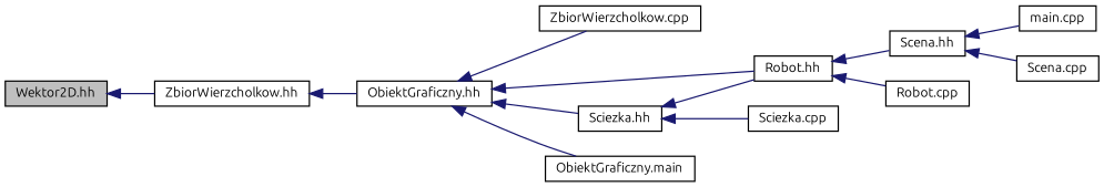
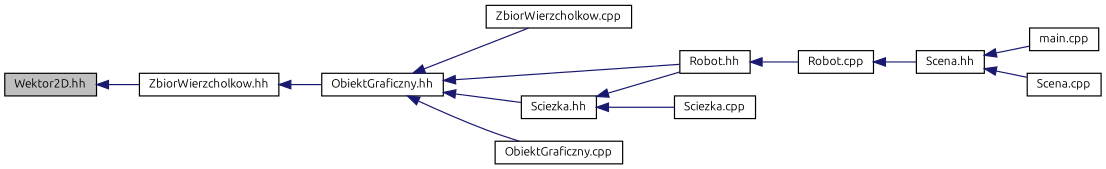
  digraph {
    fontname=Ubuntu
    rankdir=LR
    node [color=black fillcolor=white fontname=Ubuntu fontsize=10 shape=record style=filled]
    edge [color=midnightblue dir=back fontname=Ubuntu fontsize=10 labelfontname=Helvetica labelfontsize=10 style=solid]
    n1 [fillcolor=grey75 fontcolor=black height=0.2 label="Wektor2D.hh" width=0.4]
    n2 [height=0.2 label="ZbiorWierzcholkow.hh" width=0.4]
    n3 [height=0.2 label="ObiektGraficzny.hh" width=0.4]
    n4 [height=0.2 label="ZbiorWierzcholkow.cpp" width=0.4]
    n5 [height=0.2 label="Robot.hh" width=0.4]
    n6 [height=0.2 label="Sciezka.hh" width=0.4]
-   n7 [height=0.2 label="ObiektGraficzny.main" width=0.4]
+   n7 [height=0.2 label="ObiektGraficzny.cpp" width=0.4]
    n8 [height=0.2 label="Scena.hh" width=0.4]
    n9 [height=0.2 label="Robot.cpp" width=0.4]
    n10 [height=0.2 label="Sciezka.cpp" width=0.4]
    n11 [height=0.2 label="main.cpp" width=0.4]
    n12 [height=0.2 label="Scena.cpp" width=0.4]
    n1 -> n2
    n2 -> n3
    n3 -> n4
    n3 -> n5
    n3 -> n6
    n3 -> n7
-   n5 -> n8
+   n9 -> n8
    n5 -> n9
    n6 -> n5
    n6 -> n10
    n8 -> n11
    n8 -> n12
  }
